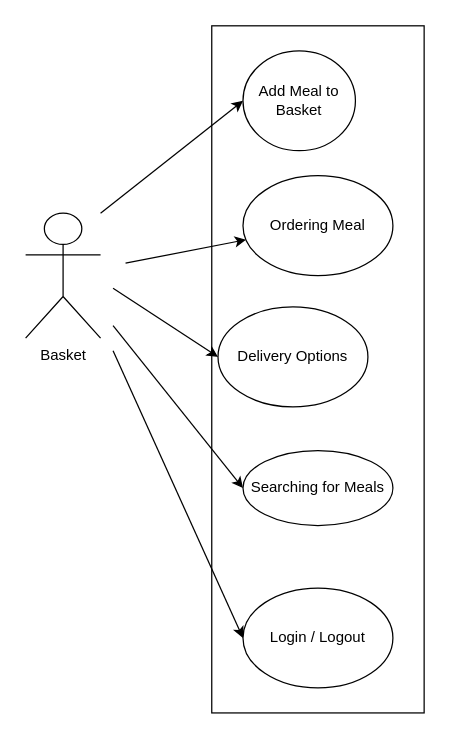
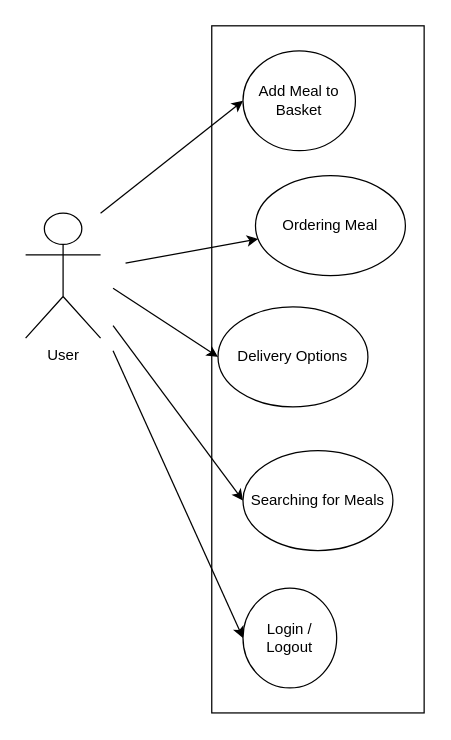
  <mxCell id="0" />
  <mxCell id="1" parent="0" />
  <mxCell id="2" value="" style="rounded=0;whiteSpace=wrap;html=1;" vertex="1" parent="1"><mxGeometry x="169" y="20" width="170" height="550" as="geometry" /></mxCell>
- <mxCell id="3" value="Basket" style="shape=umlActor;verticalLabelPosition=bottom;verticalAlign=top;html=1;outlineConnect=0;" vertex="1" parent="1"><mxGeometry x="20" y="170" width="60" height="100" as="geometry" /></mxCell>
+ <mxCell id="3" value="User" style="shape=umlActor;verticalLabelPosition=bottom;verticalAlign=top;html=1;outlineConnect=0;" vertex="1" parent="1"><mxGeometry x="20" y="170" width="60" height="100" as="geometry" /></mxCell>
  <mxCell id="4" value="Add Meal to Basket" style="ellipse;whiteSpace=wrap;html=1;" vertex="1" parent="1"><mxGeometry x="194" y="40" width="90" height="80" as="geometry" /></mxCell>
- <mxCell id="5" value="Ordering Meal" style="ellipse;whiteSpace=wrap;html=1;" vertex="1" parent="1"><mxGeometry x="194" y="140" width="120" height="80" as="geometry" /></mxCell>
+ <mxCell id="5" value="Ordering Meal" style="ellipse;whiteSpace=wrap;html=1;" vertex="1" parent="1"><mxGeometry x="204" y="140" width="120" height="80" as="geometry" /></mxCell>
  <mxCell id="6" value="Delivery Options" style="ellipse;whiteSpace=wrap;html=1;" vertex="1" parent="1"><mxGeometry x="174" y="245" width="120" height="80" as="geometry" /></mxCell>
- <mxCell id="7" value="Login / Logout" style="ellipse;whiteSpace=wrap;html=1;" vertex="1" parent="1"><mxGeometry x="194" y="470" width="120" height="80" as="geometry" /></mxCell>
+ <mxCell id="7" value="Login / Logout" style="ellipse;whiteSpace=wrap;html=1;" vertex="1" parent="1"><mxGeometry x="194" y="470" width="75" height="80" as="geometry" /></mxCell>
  <mxCell id="8" value="" style="endArrow=classic;html=1;rounded=0;entryX=0;entryY=0.5;entryDx=0;entryDy=0;" edge="1" parent="1" target="4"><mxGeometry width="50" height="50" relative="1" as="geometry"><mxPoint x="80" y="170" as="sourcePoint" /><mxPoint x="180" y="150" as="targetPoint" /></mxGeometry></mxCell>
  <mxCell id="9" value="" style="endArrow=classic;html=1;rounded=0;" edge="1" parent="1" target="5"><mxGeometry width="50" height="50" relative="1" as="geometry"><mxPoint x="100" y="210" as="sourcePoint" /><mxPoint x="204" y="90" as="targetPoint" /></mxGeometry></mxCell>
  <mxCell id="10" value="" style="endArrow=classic;html=1;rounded=0;entryX=0;entryY=0.5;entryDx=0;entryDy=0;" edge="1" parent="1" target="6"><mxGeometry width="50" height="50" relative="1" as="geometry"><mxPoint x="90" y="230" as="sourcePoint" /><mxPoint x="206.408" y="201.219" as="targetPoint" /></mxGeometry></mxCell>
  <mxCell id="11" value="" style="endArrow=classic;html=1;rounded=0;entryX=0;entryY=0.5;entryDx=0;entryDy=0;" edge="1" parent="1" target="7"><mxGeometry width="50" height="50" relative="1" as="geometry"><mxPoint x="90" y="280" as="sourcePoint" /><mxPoint x="164" y="330" as="targetPoint" /></mxGeometry></mxCell>
- <mxCell id="12" value="Searching for Meals" style="ellipse;whiteSpace=wrap;html=1;" vertex="1" parent="1"><mxGeometry x="194" y="360" width="120" height="60" as="geometry" /></mxCell>
+ <mxCell id="12" value="Searching for Meals" style="ellipse;whiteSpace=wrap;html=1;" vertex="1" parent="1"><mxGeometry x="194" y="360" width="120" height="80" as="geometry" /></mxCell>
  <mxCell id="13" value="" style="endArrow=classic;html=1;rounded=0;entryX=0;entryY=0.5;entryDx=0;entryDy=0;" edge="1" parent="1" target="12"><mxGeometry width="50" height="50" relative="1" as="geometry"><mxPoint x="90" y="260" as="sourcePoint" /><mxPoint x="194" y="310" as="targetPoint" /></mxGeometry></mxCell>
